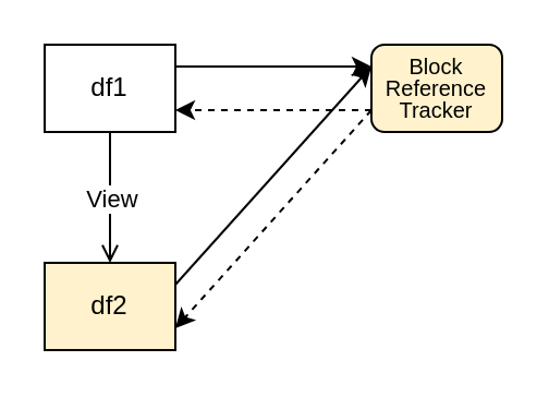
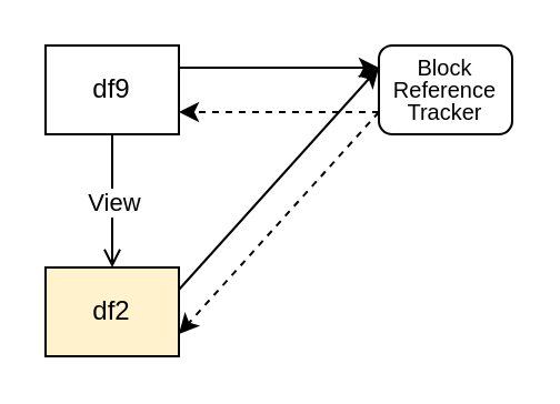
  <mxCell id="0" />
  <mxCell id="1" parent="0" />
- <mxCell id="2" value="df1" style="rounded=0;whiteSpace=wrap;html=1;" parent="1" vertex="1"><mxGeometry x="20" y="20" width="60" height="40" as="geometry" /></mxCell>
+ <mxCell id="2" value="df9" style="rounded=0;whiteSpace=wrap;html=1;" parent="1" vertex="1"><mxGeometry x="20" y="20" width="60" height="40" as="geometry" /></mxCell>
  <mxCell id="3" value="df2" style="rounded=0;whiteSpace=wrap;html=1;fillColor=#fff2cc;" parent="1" vertex="1"><mxGeometry x="20" y="120" width="60" height="40" as="geometry" /></mxCell>
  <mxCell id="4" value="" style="endArrow=open;html=1;rounded=0;exitX=0.5;exitY=1;exitDx=0;exitDy=0;entryX=0.5;entryY=0;entryDx=0;entryDy=0;" parent="1" source="2" target="3" edge="1"><mxGeometry relative="1" as="geometry"><mxPoint x="130" y="80" as="sourcePoint" /><mxPoint x="230" y="80" as="targetPoint" /></mxGeometry></mxCell>
  <mxCell id="5" value="View" style="edgeLabel;resizable=0;html=1;align=center;verticalAlign=middle;" parent="4" connectable="0" vertex="1"><mxGeometry relative="1" as="geometry" /></mxCell>
- <mxCell id="6" value="&lt;p style=&quot;line-height: 100%; font-size: 10px;&quot;&gt;&lt;font style=&quot;font-size: 10px;&quot;&gt;Block Reference Tracker&lt;/font&gt;&lt;/p&gt;" style="rounded=1;whiteSpace=wrap;html=1;fillColor=#fff2cc;" parent="1" vertex="1"><mxGeometry x="170" y="20" width="60" height="40" as="geometry" /></mxCell>
+ <mxCell id="6" value="&lt;p style=&quot;line-height: 100%; font-size: 10px;&quot;&gt;&lt;font style=&quot;font-size: 10px;&quot;&gt;Block Reference Tracker&lt;/font&gt;&lt;/p&gt;" style="rounded=1;whiteSpace=wrap;html=1;" parent="1" vertex="1"><mxGeometry x="170" y="20" width="60" height="40" as="geometry" /></mxCell>
  <mxCell id="7" value="" style="endArrow=classic;html=1;rounded=0;exitX=1;exitY=0.25;exitDx=0;exitDy=0;entryX=0;entryY=0.25;entryDx=0;entryDy=0;" parent="1" source="2" target="6" edge="1"><mxGeometry relative="1" as="geometry"><mxPoint x="240" y="220" as="sourcePoint" /><mxPoint x="340" y="220" as="targetPoint" /></mxGeometry></mxCell>
  <mxCell id="8" value="" style="endArrow=classic;html=1;rounded=0;exitX=0;exitY=0.75;exitDx=0;exitDy=0;entryX=1;entryY=0.75;entryDx=0;entryDy=0;dashed=1;" parent="1" source="6" target="2" edge="1"><mxGeometry relative="1" as="geometry"><mxPoint x="240" y="220" as="sourcePoint" /><mxPoint x="340" y="220" as="targetPoint" /></mxGeometry></mxCell>
  <mxCell id="9" value="" style="endArrow=classic;html=1;rounded=0;entryX=0;entryY=0.25;entryDx=0;entryDy=0;exitX=1;exitY=0.25;exitDx=0;exitDy=0;" parent="1" source="3" target="6" edge="1"><mxGeometry relative="1" as="geometry"><mxPoint x="110" y="100" as="sourcePoint" /><mxPoint x="170" y="130" as="targetPoint" /></mxGeometry></mxCell>
  <mxCell id="10" value="" style="endArrow=classic;html=1;rounded=0;exitX=0;exitY=0.75;exitDx=0;exitDy=0;dashed=1;entryX=1;entryY=0.75;entryDx=0;entryDy=0;" parent="1" source="6" target="3" edge="1"><mxGeometry relative="1" as="geometry"><mxPoint x="170" y="150" as="sourcePoint" /><mxPoint x="120" y="200" as="targetPoint" /></mxGeometry></mxCell>
